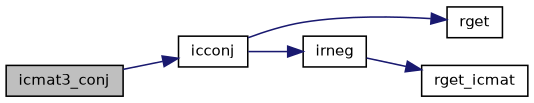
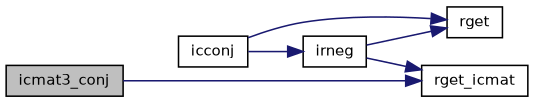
  digraph {
    rankdir=LR
    node [color=black fillcolor=white fontname=Helvetica fontsize=10 shape=record style=filled]
    edge [color=midnightblue fontname=Helvetica fontsize=10 labelfontname=Helvetica labelfontsize=10 style=solid]
    n1 [fillcolor=grey75 fontcolor=black height=0.2 label=icmat3_conj width=0.4]
    n2 [height=0.2 label=icconj width=0.4]
    n3 [height=0.2 label=rget width=0.4]
    n4 [height=0.2 label=irneg width=0.4]
    n5 [height=0.2 label=rget_icmat width=0.4]
-   n1 -> n2
+   n1 -> n5
    n2 -> n3
    n2 -> n4
+   n4 -> n3
    n4 -> n5
  }
